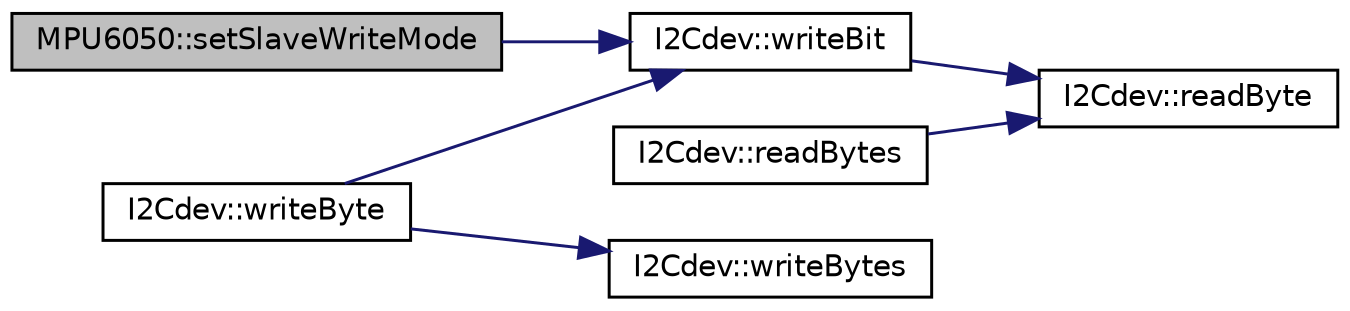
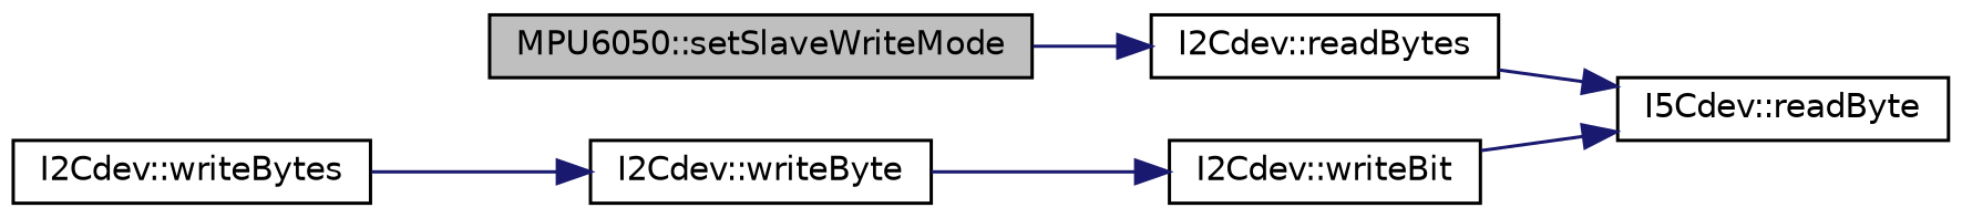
  digraph {
    rankdir=LR
    node [color=black fillcolor=white fontname=Helvetica fontsize=10 shape=record style=filled]
    edge [color=midnightblue fontname=Helvetica fontsize=10 labelfontname=Helvetica labelfontsize=10 style=solid]
    n1 [fillcolor=grey75 fontcolor=black height=0.2 label="MPU6050::setSlaveWriteMode" width=0.4]
    n2 [height=0.2 label="I2Cdev::writeBit" width=0.4]
-   n3 [height=0.2 label="I2Cdev::readByte" width=0.4]
+   n3 [height=0.2 label="I5Cdev::readByte" width=0.4]
    n4 [height=0.2 label="I2Cdev::writeByte" width=0.4]
    n5 [height=0.2 label="I2Cdev::writeBytes" width=0.4]
    n6 [height=0.2 label="I2Cdev::readBytes" width=0.4]
-   n1 -> n2
+   n1 -> n6
    n2 -> n3
    n4 -> n2
-   n4 -> n5
+   n5 -> n4
    n6 -> n3
  }
